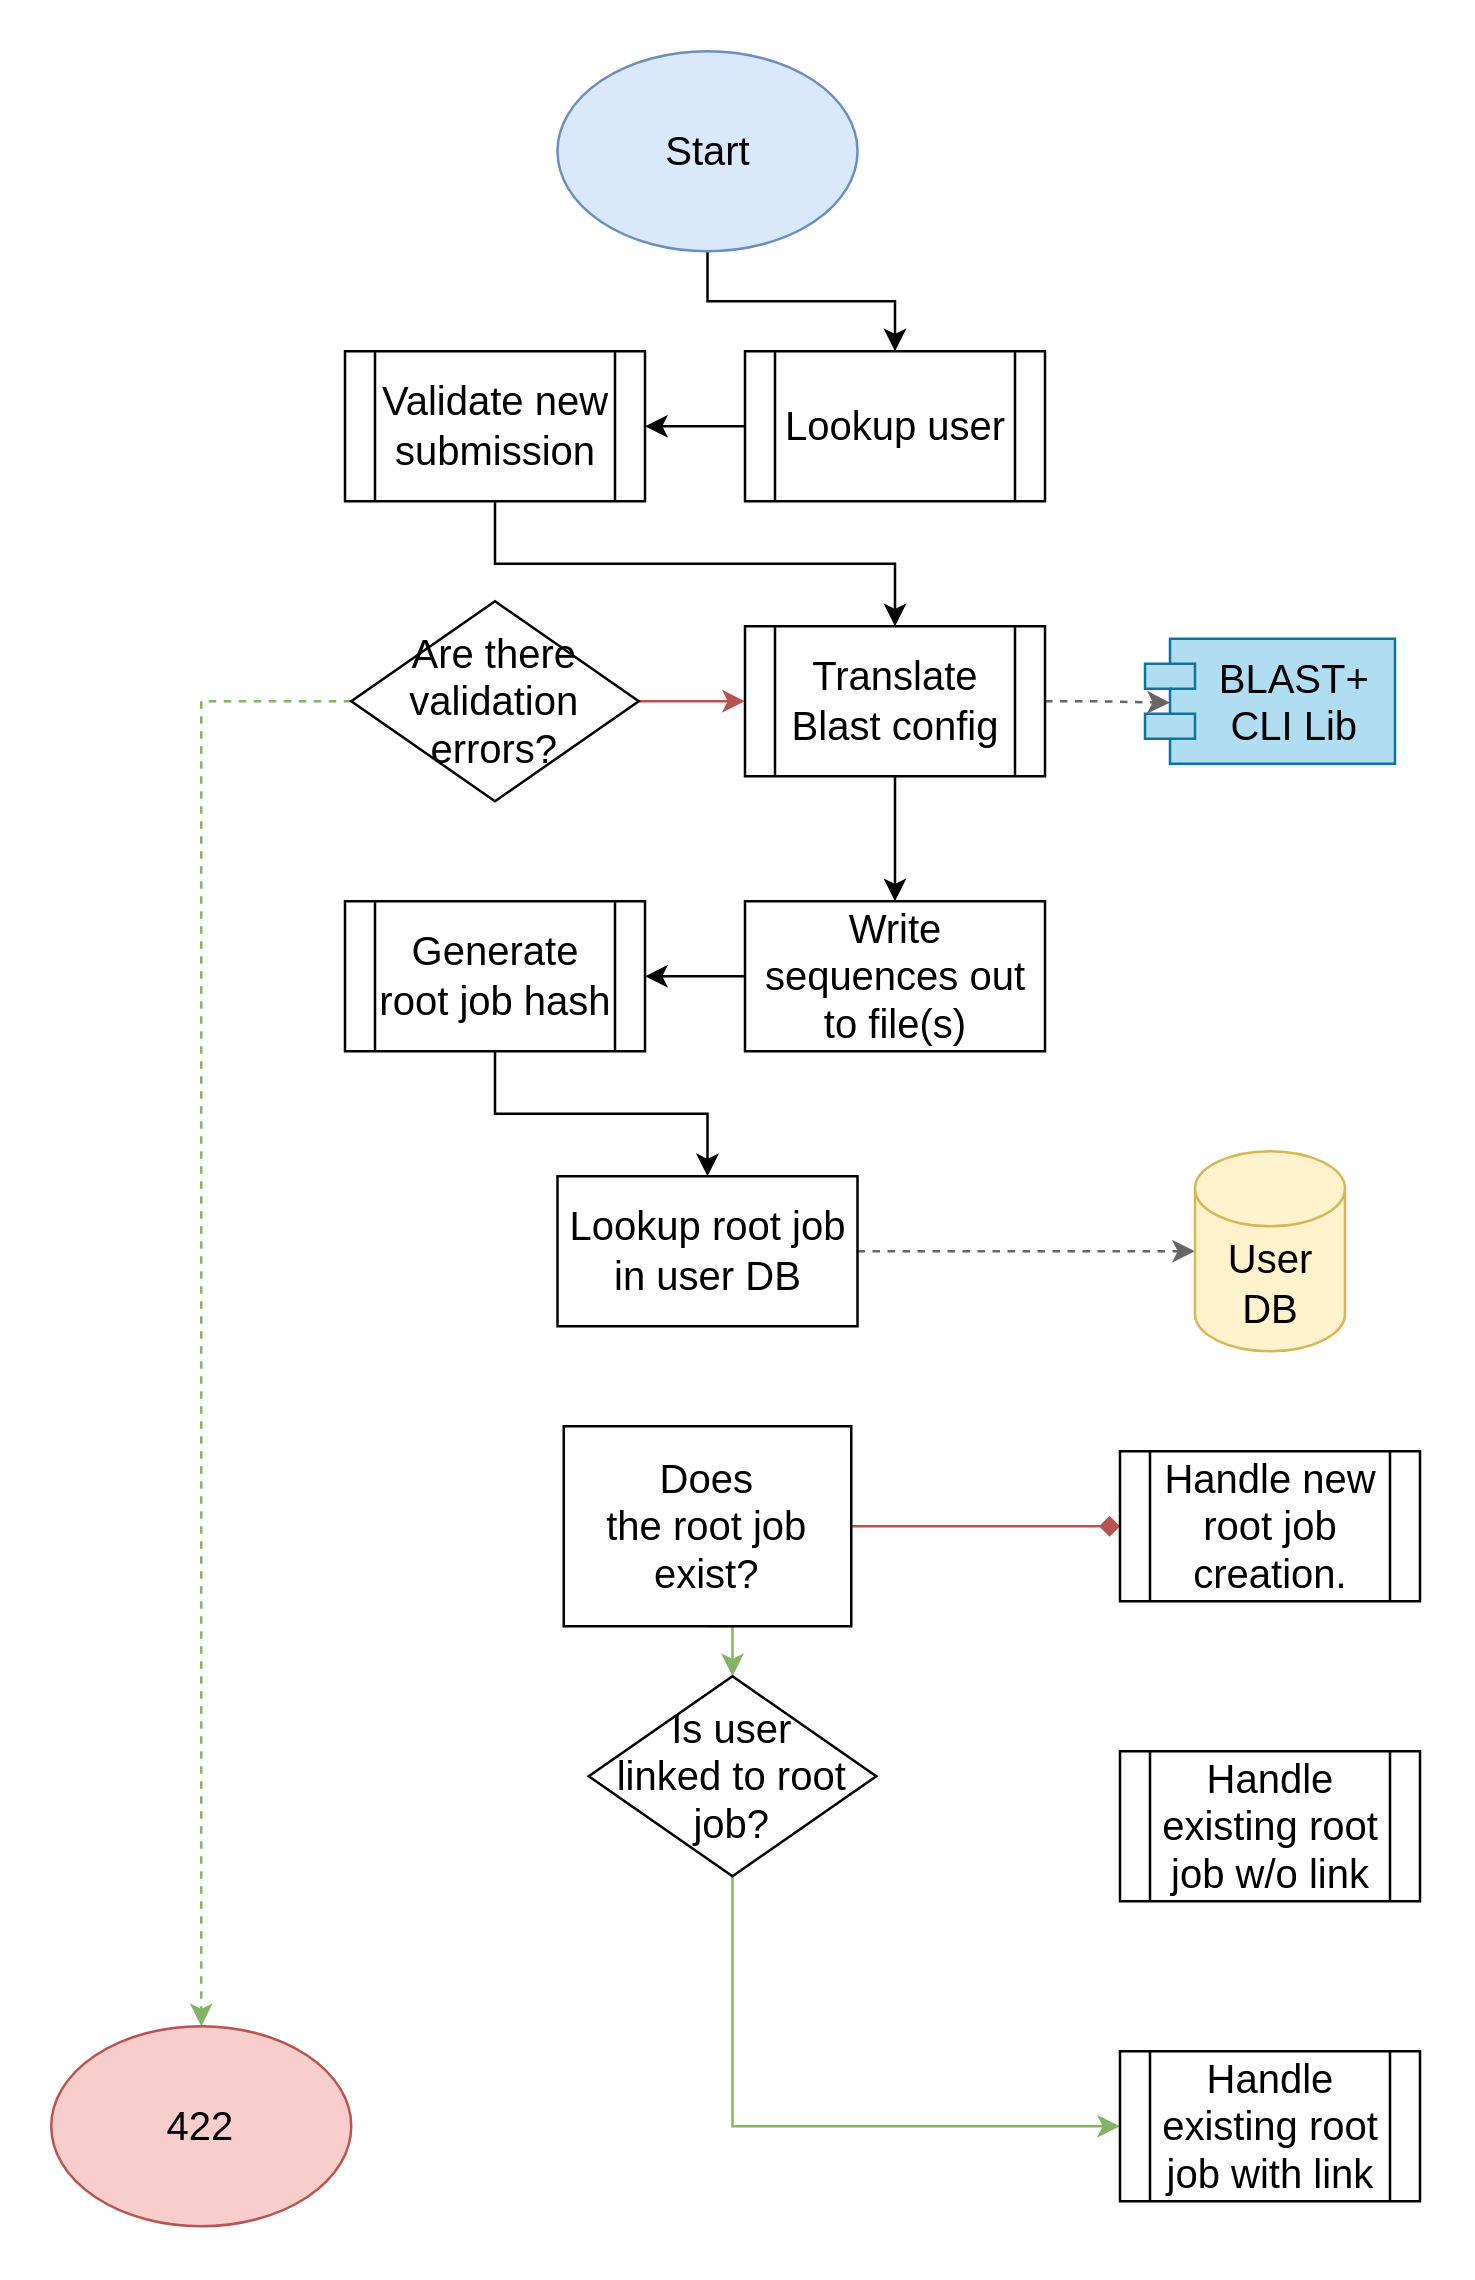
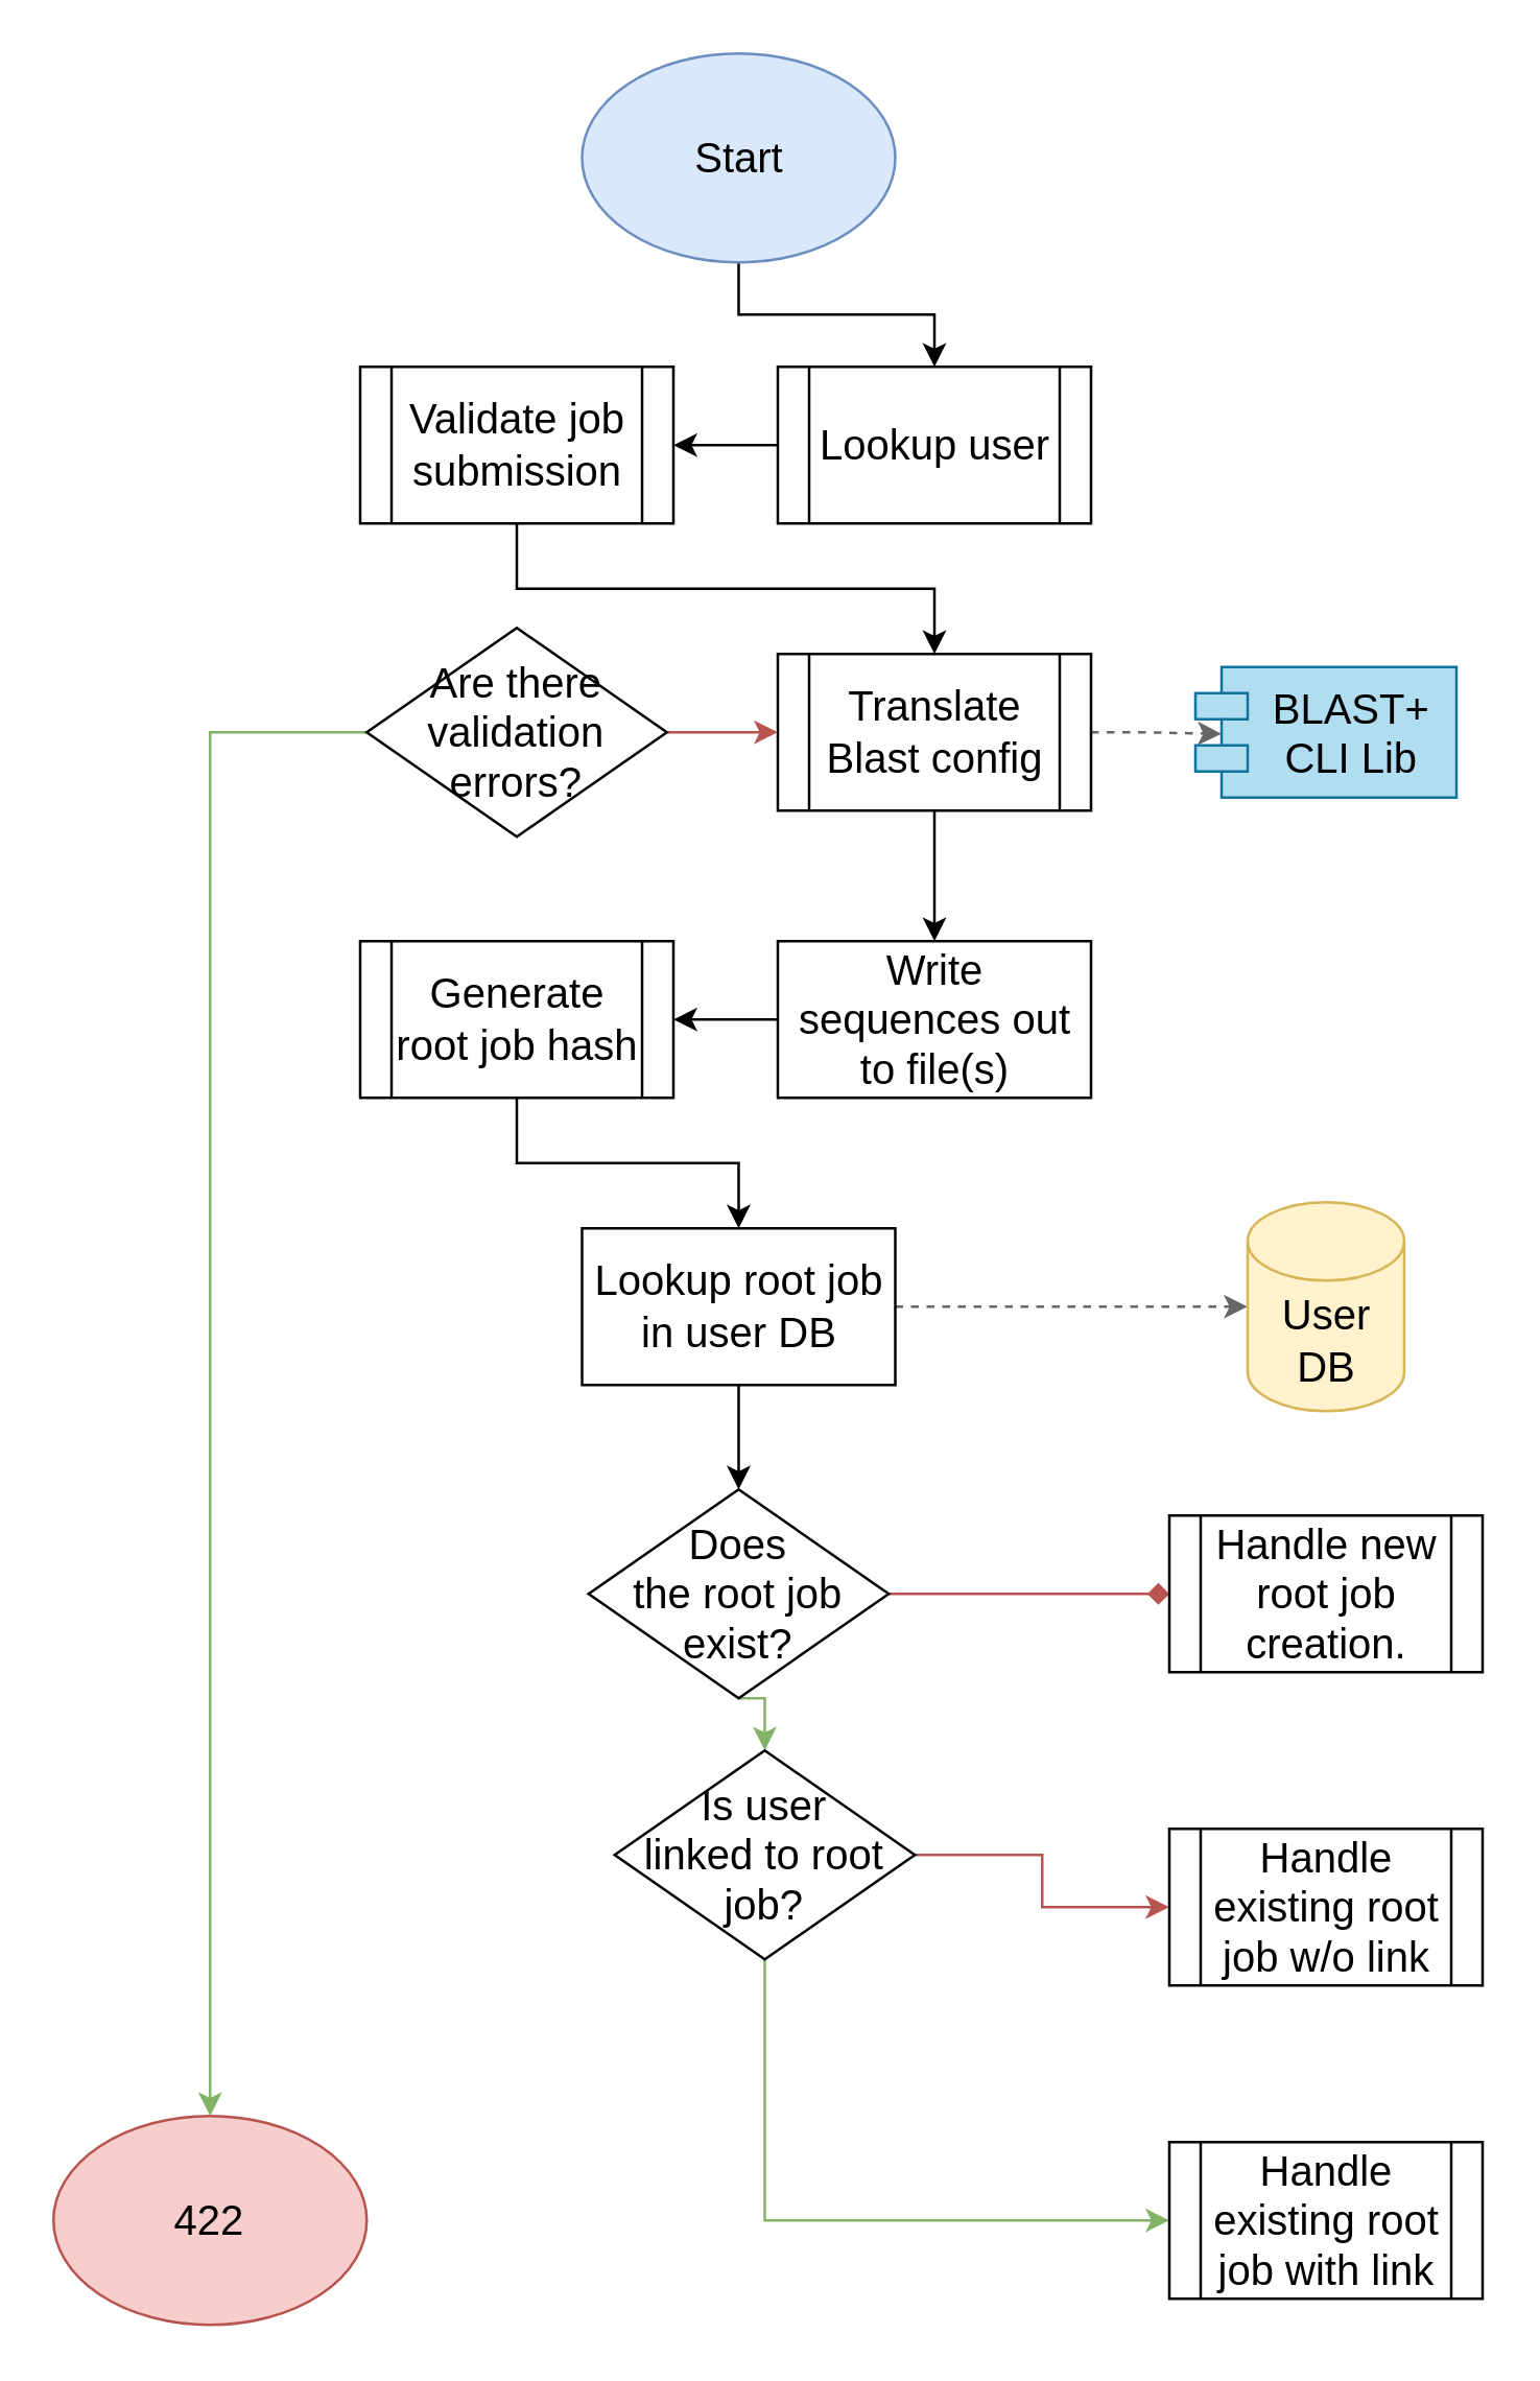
  <mxCell id="0" />
  <mxCell id="1" parent="0" />
  <mxCell id="2" style="edgeStyle=orthogonalEdgeStyle;rounded=0;orthogonalLoop=1;jettySize=auto;html=1;exitX=0.5;exitY=1;exitDx=0;exitDy=0;entryX=0.5;entryY=0;entryDx=0;entryDy=0;fontSize=16;" edge="1" parent="1" source="3" target="5"><mxGeometry relative="1" as="geometry" /></mxCell>
  <mxCell id="3" value="Start" style="ellipse;whiteSpace=wrap;html=1;fontSize=16;fillColor=#dae8fc;strokeColor=#6c8ebf;" vertex="1" parent="1"><mxGeometry x="222.5" width="120" height="80" as="geometry" y="20" /></mxCell>
  <mxCell id="4" style="edgeStyle=orthogonalEdgeStyle;rounded=0;orthogonalLoop=1;jettySize=auto;html=1;exitX=0;exitY=0.5;exitDx=0;exitDy=0;entryX=1;entryY=0.5;entryDx=0;entryDy=0;fontSize=16;" edge="1" parent="1" source="5" target="7"><mxGeometry relative="1" as="geometry" /></mxCell>
  <mxCell id="5" value="Lookup user" style="shape=process;whiteSpace=wrap;html=1;backgroundOutline=1;fontSize=16;" vertex="1" parent="1"><mxGeometry x="297.5" y="140" width="120" height="60" as="geometry" /></mxCell>
  <mxCell id="6" style="edgeStyle=orthogonalEdgeStyle;rounded=0;orthogonalLoop=1;jettySize=auto;html=1;exitX=0.5;exitY=1;exitDx=0;exitDy=0;fontSize=16;" edge="1" parent="1" source="7" target="10"><mxGeometry relative="1" as="geometry" /></mxCell>
- <mxCell id="7" value="Validate new submission" style="shape=process;whiteSpace=wrap;html=1;backgroundOutline=1;fontSize=16;" vertex="1" parent="1"><mxGeometry x="137.5" y="140" width="120" height="60" as="geometry" /></mxCell>
+ <mxCell id="7" value="Validate job submission" style="shape=process;whiteSpace=wrap;html=1;backgroundOutline=1;fontSize=16;" vertex="1" parent="1"><mxGeometry x="137.5" y="140" width="120" height="60" as="geometry" /></mxCell>
  <mxCell id="8" style="edgeStyle=orthogonalEdgeStyle;rounded=0;orthogonalLoop=1;jettySize=auto;html=1;exitX=0.5;exitY=1;exitDx=0;exitDy=0;entryX=0.5;entryY=0;entryDx=0;entryDy=0;fontSize=16;" edge="1" parent="1" source="10" target="12"><mxGeometry relative="1" as="geometry" /></mxCell>
  <mxCell id="9" style="edgeStyle=orthogonalEdgeStyle;rounded=0;orthogonalLoop=1;jettySize=auto;html=1;exitX=1;exitY=0.5;exitDx=0;exitDy=0;entryX=0.1;entryY=0.512;entryDx=0;entryDy=0;entryPerimeter=0;fontSize=16;fillColor=#f5f5f5;strokeColor=#666666;dashed=1;" edge="1" parent="1" source="10" target="31"><mxGeometry relative="1" as="geometry" /></mxCell>
  <mxCell id="10" value="Translate Blast config" style="shape=process;whiteSpace=wrap;html=1;backgroundOutline=1;fontSize=16;" vertex="1" parent="1"><mxGeometry x="297.5" y="250" width="120" height="60" as="geometry" /></mxCell>
  <mxCell id="11" style="edgeStyle=orthogonalEdgeStyle;rounded=0;orthogonalLoop=1;jettySize=auto;html=1;exitX=0;exitY=0.5;exitDx=0;exitDy=0;entryX=1;entryY=0.5;entryDx=0;entryDy=0;fontSize=16;" edge="1" parent="1" source="12" target="14"><mxGeometry relative="1" as="geometry" /></mxCell>
  <mxCell id="12" value="Write sequences out to file(s)" style="rounded=0;whiteSpace=wrap;html=1;fontSize=16;" vertex="1" parent="1"><mxGeometry x="297.5" y="360" width="120" height="60" as="geometry" /></mxCell>
  <mxCell id="13" style="edgeStyle=orthogonalEdgeStyle;rounded=0;orthogonalLoop=1;jettySize=auto;html=1;exitX=0.5;exitY=1;exitDx=0;exitDy=0;entryX=0.5;entryY=0;entryDx=0;entryDy=0;fontSize=16;" edge="1" parent="1" source="14" target="17"><mxGeometry relative="1" as="geometry" /></mxCell>
  <mxCell id="14" value="Generate root job hash" style="shape=process;whiteSpace=wrap;html=1;backgroundOutline=1;fontSize=16;" vertex="1" parent="1"><mxGeometry x="137.5" y="360" width="120" height="60" as="geometry" /></mxCell>
  <mxCell id="15" style="edgeStyle=orthogonalEdgeStyle;rounded=0;orthogonalLoop=1;jettySize=auto;html=1;exitX=1;exitY=0.5;exitDx=0;exitDy=0;entryX=0;entryY=0.5;entryDx=0;entryDy=0;entryPerimeter=0;fontSize=16;fillColor=#f5f5f5;strokeColor=#666666;dashed=1;" edge="1" parent="1" source="17" target="18"><mxGeometry relative="1" as="geometry" /></mxCell>
+ <mxCell id="16" style="edgeStyle=orthogonalEdgeStyle;rounded=0;orthogonalLoop=1;jettySize=auto;html=1;exitX=0.5;exitY=1;exitDx=0;exitDy=0;entryX=0.5;entryY=0;entryDx=0;entryDy=0;fontSize=16;" edge="1" parent="1" source="17" target="24"><mxGeometry relative="1" as="geometry" /></mxCell>
  <mxCell id="17" value="Lookup root job in user DB" style="rounded=0;whiteSpace=wrap;html=1;fontSize=16;" vertex="1" parent="1"><mxGeometry x="222.5" y="470" width="120" height="60" as="geometry" /></mxCell>
  <mxCell id="18" value="User&lt;br&gt;DB" style="shape=cylinder3;whiteSpace=wrap;html=1;boundedLbl=1;backgroundOutline=1;size=15;fontSize=16;fillColor=#fff2cc;strokeColor=#d6b656;" vertex="1" parent="1"><mxGeometry x="477.5" y="460" width="60" height="80" as="geometry" /></mxCell>
  <mxCell id="19" style="edgeStyle=orthogonalEdgeStyle;rounded=0;orthogonalLoop=1;jettySize=auto;html=1;exitX=1;exitY=0.5;exitDx=0;exitDy=0;entryX=0;entryY=0.5;entryDx=0;entryDy=0;fontSize=16;fillColor=#f8cecc;strokeColor=#b85450;" edge="1" parent="1" source="21" target="10"><mxGeometry relative="1" as="geometry" /></mxCell>
- <mxCell id="20" style="edgeStyle=orthogonalEdgeStyle;rounded=0;orthogonalLoop=1;jettySize=auto;html=1;exitX=0;exitY=0.5;exitDx=0;exitDy=0;entryX=0.5;entryY=0;entryDx=0;entryDy=0;fontSize=16;fillColor=#d5e8d4;strokeColor=#82b366;dashed=1;" edge="1" parent="1" source="21" target="32"><mxGeometry relative="1" as="geometry" /></mxCell>
+ <mxCell id="20" style="edgeStyle=orthogonalEdgeStyle;rounded=0;orthogonalLoop=1;jettySize=auto;html=1;exitX=0;exitY=0.5;exitDx=0;exitDy=0;entryX=0.5;entryY=0;entryDx=0;entryDy=0;fontSize=16;fillColor=#d5e8d4;strokeColor=#82b366;" edge="1" parent="1" source="21" target="32"><mxGeometry relative="1" as="geometry" /></mxCell>
  <mxCell id="21" value="Are there validation errors?" style="rhombus;whiteSpace=wrap;html=1;fontSize=16;" vertex="1" parent="1"><mxGeometry x="140" y="240" width="115" height="80" as="geometry" /></mxCell>
  <mxCell id="22" style="edgeStyle=orthogonalEdgeStyle;rounded=0;orthogonalLoop=1;jettySize=auto;html=1;exitX=1;exitY=0.5;exitDx=0;exitDy=0;entryX=0;entryY=0.5;entryDx=0;entryDy=0;fontSize=16;fillColor=#f8cecc;strokeColor=#b85450;endArrow=diamond;" edge="1" parent="1" source="24" target="28"><mxGeometry relative="1" as="geometry" /></mxCell>
  <mxCell id="23" style="edgeStyle=orthogonalEdgeStyle;rounded=0;orthogonalLoop=1;jettySize=auto;html=1;exitX=0.5;exitY=1;exitDx=0;exitDy=0;entryX=0.5;entryY=0;entryDx=0;entryDy=0;fontSize=16;fillColor=#d5e8d4;strokeColor=#82b366;" edge="1" parent="1" source="24" target="27"><mxGeometry relative="1" as="geometry" /></mxCell>
- <mxCell id="24" value="Does&lt;br&gt;the&amp;nbsp;root job&lt;br&gt;exist?" style="whiteSpace=wrap;html=1;fontSize=16;rounded=0;" vertex="1" parent="1"><mxGeometry x="225" y="570" width="115" height="80" as="geometry" /></mxCell>
+ <mxCell id="24" value="Does&lt;br&gt;the&amp;nbsp;root job&lt;br&gt;exist?" style="rhombus;whiteSpace=wrap;html=1;fontSize=16;" vertex="1" parent="1"><mxGeometry x="225" y="570" width="115" height="80" as="geometry" /></mxCell>
+ <mxCell id="25" style="edgeStyle=orthogonalEdgeStyle;rounded=0;orthogonalLoop=1;jettySize=auto;html=1;entryX=0;entryY=0.5;entryDx=0;entryDy=0;fontSize=16;fillColor=#f8cecc;strokeColor=#b85450;" edge="1" parent="1" source="27" target="29"><mxGeometry relative="1" as="geometry" /></mxCell>
  <mxCell id="26" style="edgeStyle=orthogonalEdgeStyle;rounded=0;orthogonalLoop=1;jettySize=auto;html=1;exitX=0.5;exitY=1;exitDx=0;exitDy=0;entryX=0;entryY=0.5;entryDx=0;entryDy=0;fontSize=16;fillColor=#d5e8d4;strokeColor=#82b366;" edge="1" parent="1" source="27" target="30"><mxGeometry relative="1" as="geometry" /></mxCell>
  <mxCell id="27" value="Is user&lt;br&gt;linked to root job?" style="rhombus;whiteSpace=wrap;html=1;fontSize=16;" vertex="1" parent="1"><mxGeometry x="235" y="670" width="115" height="80" as="geometry" /></mxCell>
  <mxCell id="28" value="Handle new root job creation." style="shape=process;whiteSpace=wrap;html=1;backgroundOutline=1;fontSize=16;" vertex="1" parent="1"><mxGeometry x="447.5" y="580" width="120" height="60" as="geometry" /></mxCell>
  <mxCell id="29" value="Handle existing root job w/o link" style="shape=process;whiteSpace=wrap;html=1;backgroundOutline=1;fontSize=16;" vertex="1" parent="1"><mxGeometry x="447.5" y="700" width="120" height="60" as="geometry" /></mxCell>
  <mxCell id="30" value="Handle existing root job with link" style="shape=process;whiteSpace=wrap;html=1;backgroundOutline=1;fontSize=16;" vertex="1" parent="1"><mxGeometry x="447.5" y="820" width="120" height="60" as="geometry" /></mxCell>
  <mxCell id="31" value="BLAST+&#10;CLI Lib" style="shape=module;align=left;spacingLeft=20;align=center;verticalAlign=top;fontSize=16;fillColor=#b1ddf0;strokeColor=#10739e;" vertex="1" parent="1"><mxGeometry x="457.5" y="255" width="100" height="50" as="geometry" /></mxCell>
  <mxCell id="32" value="422" style="ellipse;whiteSpace=wrap;html=1;fontSize=16;fillColor=#f8cecc;strokeColor=#b85450;" vertex="1" parent="1"><mxGeometry y="810" width="120" height="80" as="geometry" x="20" /></mxCell>
